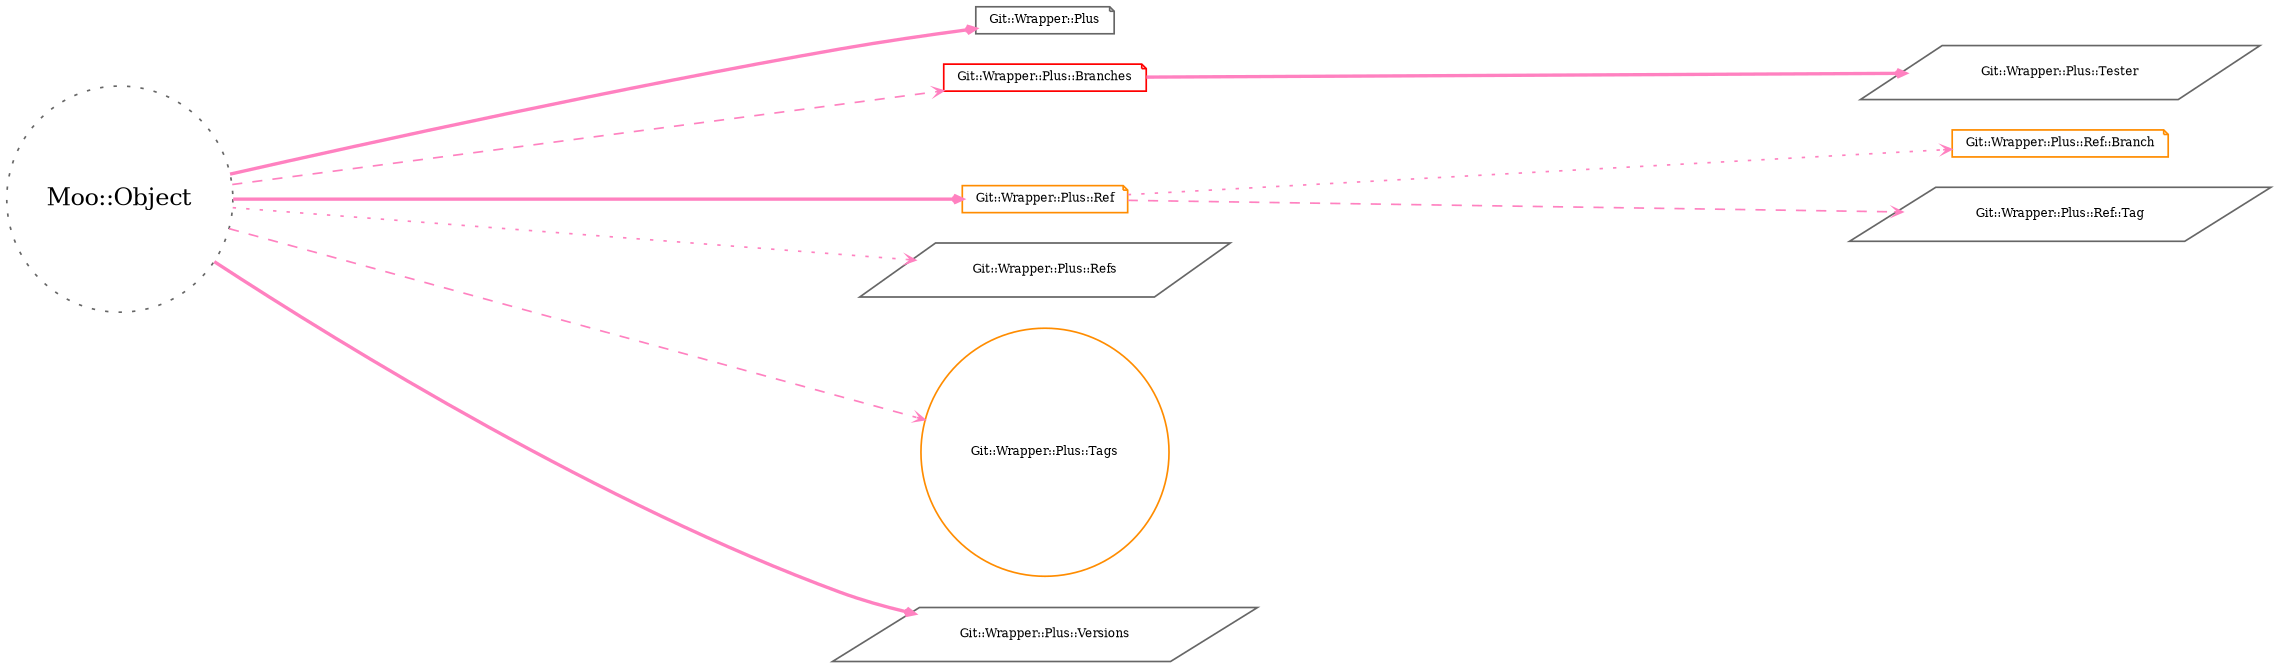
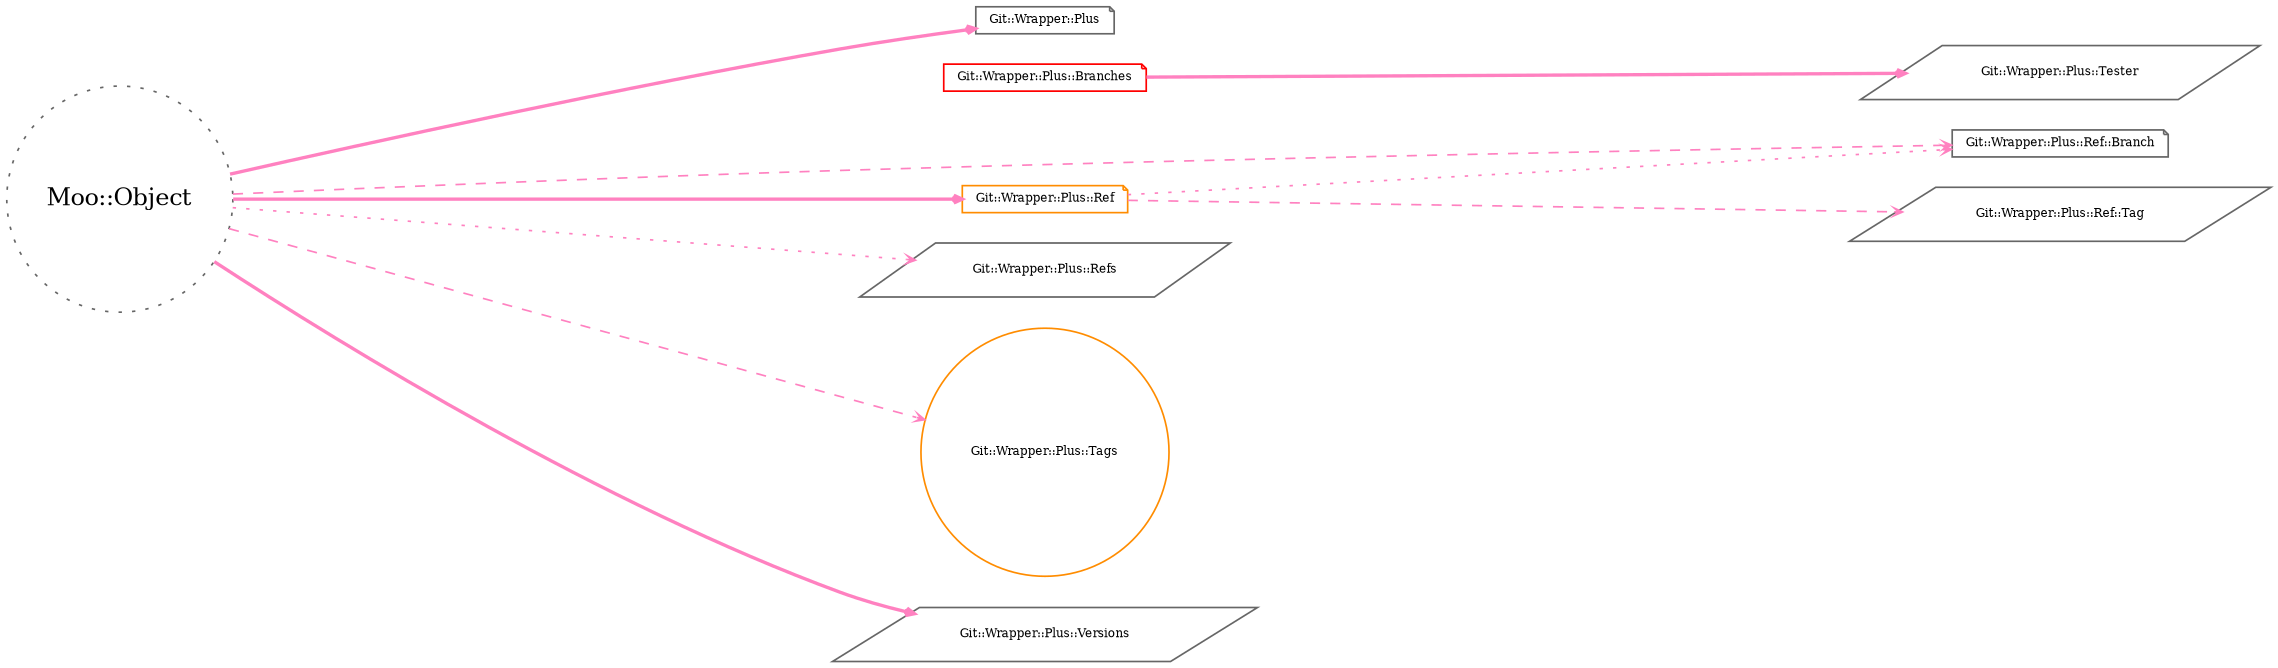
  strict digraph {
    rankdir=LR
    ranksep=5
    splines=spline
    node [color=gray40 fontsize=7 shape=note style=solid]
    edge [arrowhead=vee arrowsize=0.5 color="#ff81c0" dir=forward fontsize=6 headclip=1 minlen=1 style=bold tailclip=1 weight=10]
    n1 [height=0.1 label="Git::Wrapper::Plus"]
    n2 [color=red height=0.1 label="Git::Wrapper::Plus::Branches"]
    n3 [height=0.1 label="Git::Wrapper::Plus::Tester" shape=parallelogram]
    n4 [color=darkorange height=0.1 label="Git::Wrapper::Plus::Ref"]
-   n5 [color=darkorange height=0.1 label="Git::Wrapper::Plus::Ref::Branch"]
+   n5 [height=0.1 label="Git::Wrapper::Plus::Ref::Branch"]
    n6 [height=0.1 label="Git::Wrapper::Plus::Ref::Tag" shape=parallelogram]
    n7 [height=0.1 label="Git::Wrapper::Plus::Refs" shape=parallelogram]
    n8 [color=darkorange height=0.1 label="Git::Wrapper::Plus::Tags" shape=circle]
    n9 [height=0.1 label="Git::Wrapper::Plus::Versions" shape=parallelogram]
    n10 [label="Moo::Object" shape=circle style=dotted fontsize=""]
    n2 -> n3
    n4 -> n5 [style=dotted]
    n4 -> n6 [style=dashed]
    n10 -> n1
-   n10 -> n2 [style=dashed]
+   n10 -> n5 [style=dashed]
    n10 -> n4
    n10 -> n7 [style=dotted]
    n10 -> n8 [style=dashed]
    n10 -> n9
  }
